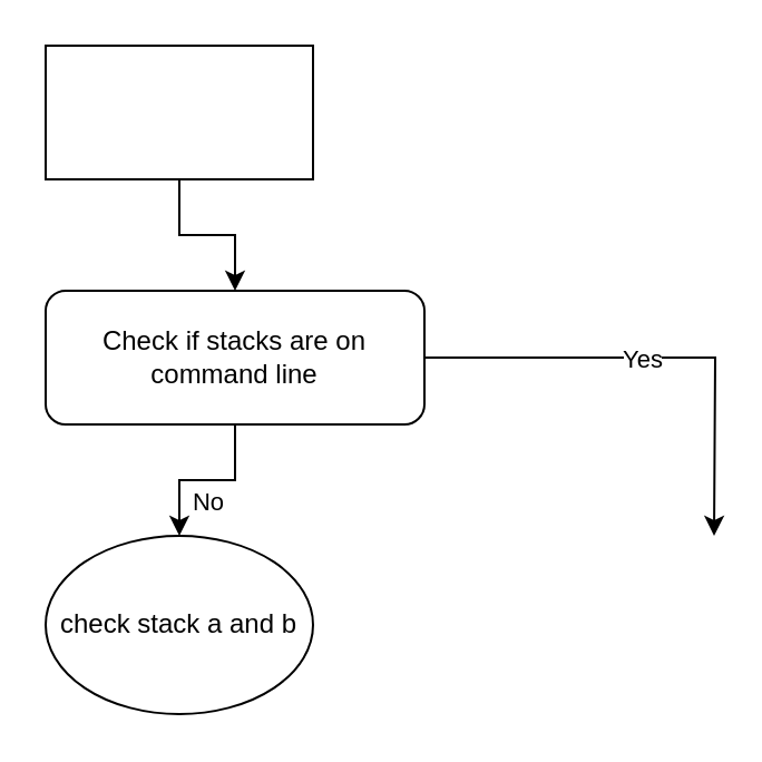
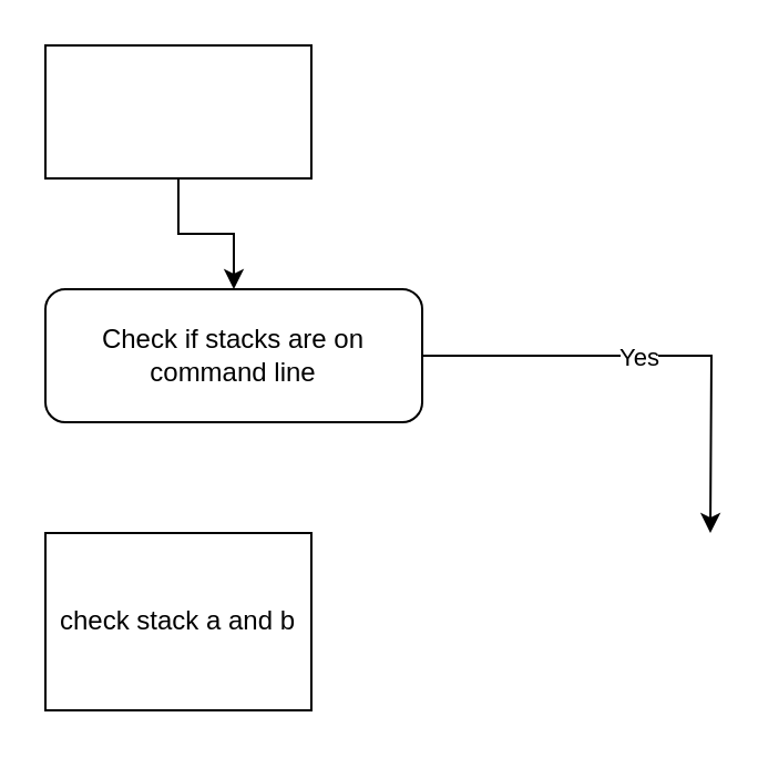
  <mxCell id="0" />
  <mxCell id="1" parent="0" />
  <mxCell id="2" style="edgeStyle=orthogonalEdgeStyle;rounded=0;orthogonalLoop=1;jettySize=auto;html=1;exitX=0.5;exitY=1;exitDx=0;exitDy=0;entryX=0.5;entryY=0;entryDx=0;entryDy=0;" edge="1" parent="1" source="3" target="8"><mxGeometry relative="1" as="geometry" /></mxCell>
  <mxCell id="3" value="" style="rounded=0;whiteSpace=wrap;html=1;" vertex="1" parent="1"><mxGeometry x="20" y="20" width="120" height="60" as="geometry" /></mxCell>
  <mxCell id="4" style="edgeStyle=orthogonalEdgeStyle;rounded=0;orthogonalLoop=1;jettySize=auto;html=1;" edge="1" parent="1" source="8"><mxGeometry relative="1" as="geometry"><mxPoint x="320" y="240" as="targetPoint" /></mxGeometry></mxCell>
  <mxCell id="5" value="Yes" style="edgeLabel;html=1;align=center;verticalAlign=middle;resizable=0;points=[];" vertex="1" connectable="0" parent="4"><mxGeometry x="-0.08" relative="1" as="geometry"><mxPoint as="offset" /></mxGeometry></mxCell>
- <mxCell id="6" style="edgeStyle=orthogonalEdgeStyle;rounded=0;orthogonalLoop=1;jettySize=auto;html=1;exitX=0.5;exitY=1;exitDx=0;exitDy=0;entryX=0.5;entryY=0;entryDx=0;entryDy=0;" edge="1" parent="1" source="8" target="9"><mxGeometry relative="1" as="geometry" /></mxCell>
- <mxCell id="7" value="No" style="edgeLabel;html=1;align=center;verticalAlign=middle;resizable=0;points=[];" vertex="1" connectable="0" parent="6"><mxGeometry x="0.013" y="9" relative="1" as="geometry"><mxPoint as="offset" /></mxGeometry></mxCell>
  <mxCell id="8" value="Check if stacks are on command line" style="rounded=1;whiteSpace=wrap;html=1;" vertex="1" parent="1"><mxGeometry x="20" y="130" width="170" height="60" as="geometry" /></mxCell>
- <mxCell id="9" value="check stack a and b" style="ellipse;whiteSpace=wrap;html=1;" vertex="1" parent="1"><mxGeometry x="20" y="240" width="120" height="80" as="geometry" /></mxCell>
+ <mxCell id="9" value="check stack a and b" style="whiteSpace=wrap;html=1;rounded=0;" vertex="1" parent="1"><mxGeometry x="20" y="240" width="120" height="80" as="geometry" /></mxCell>
